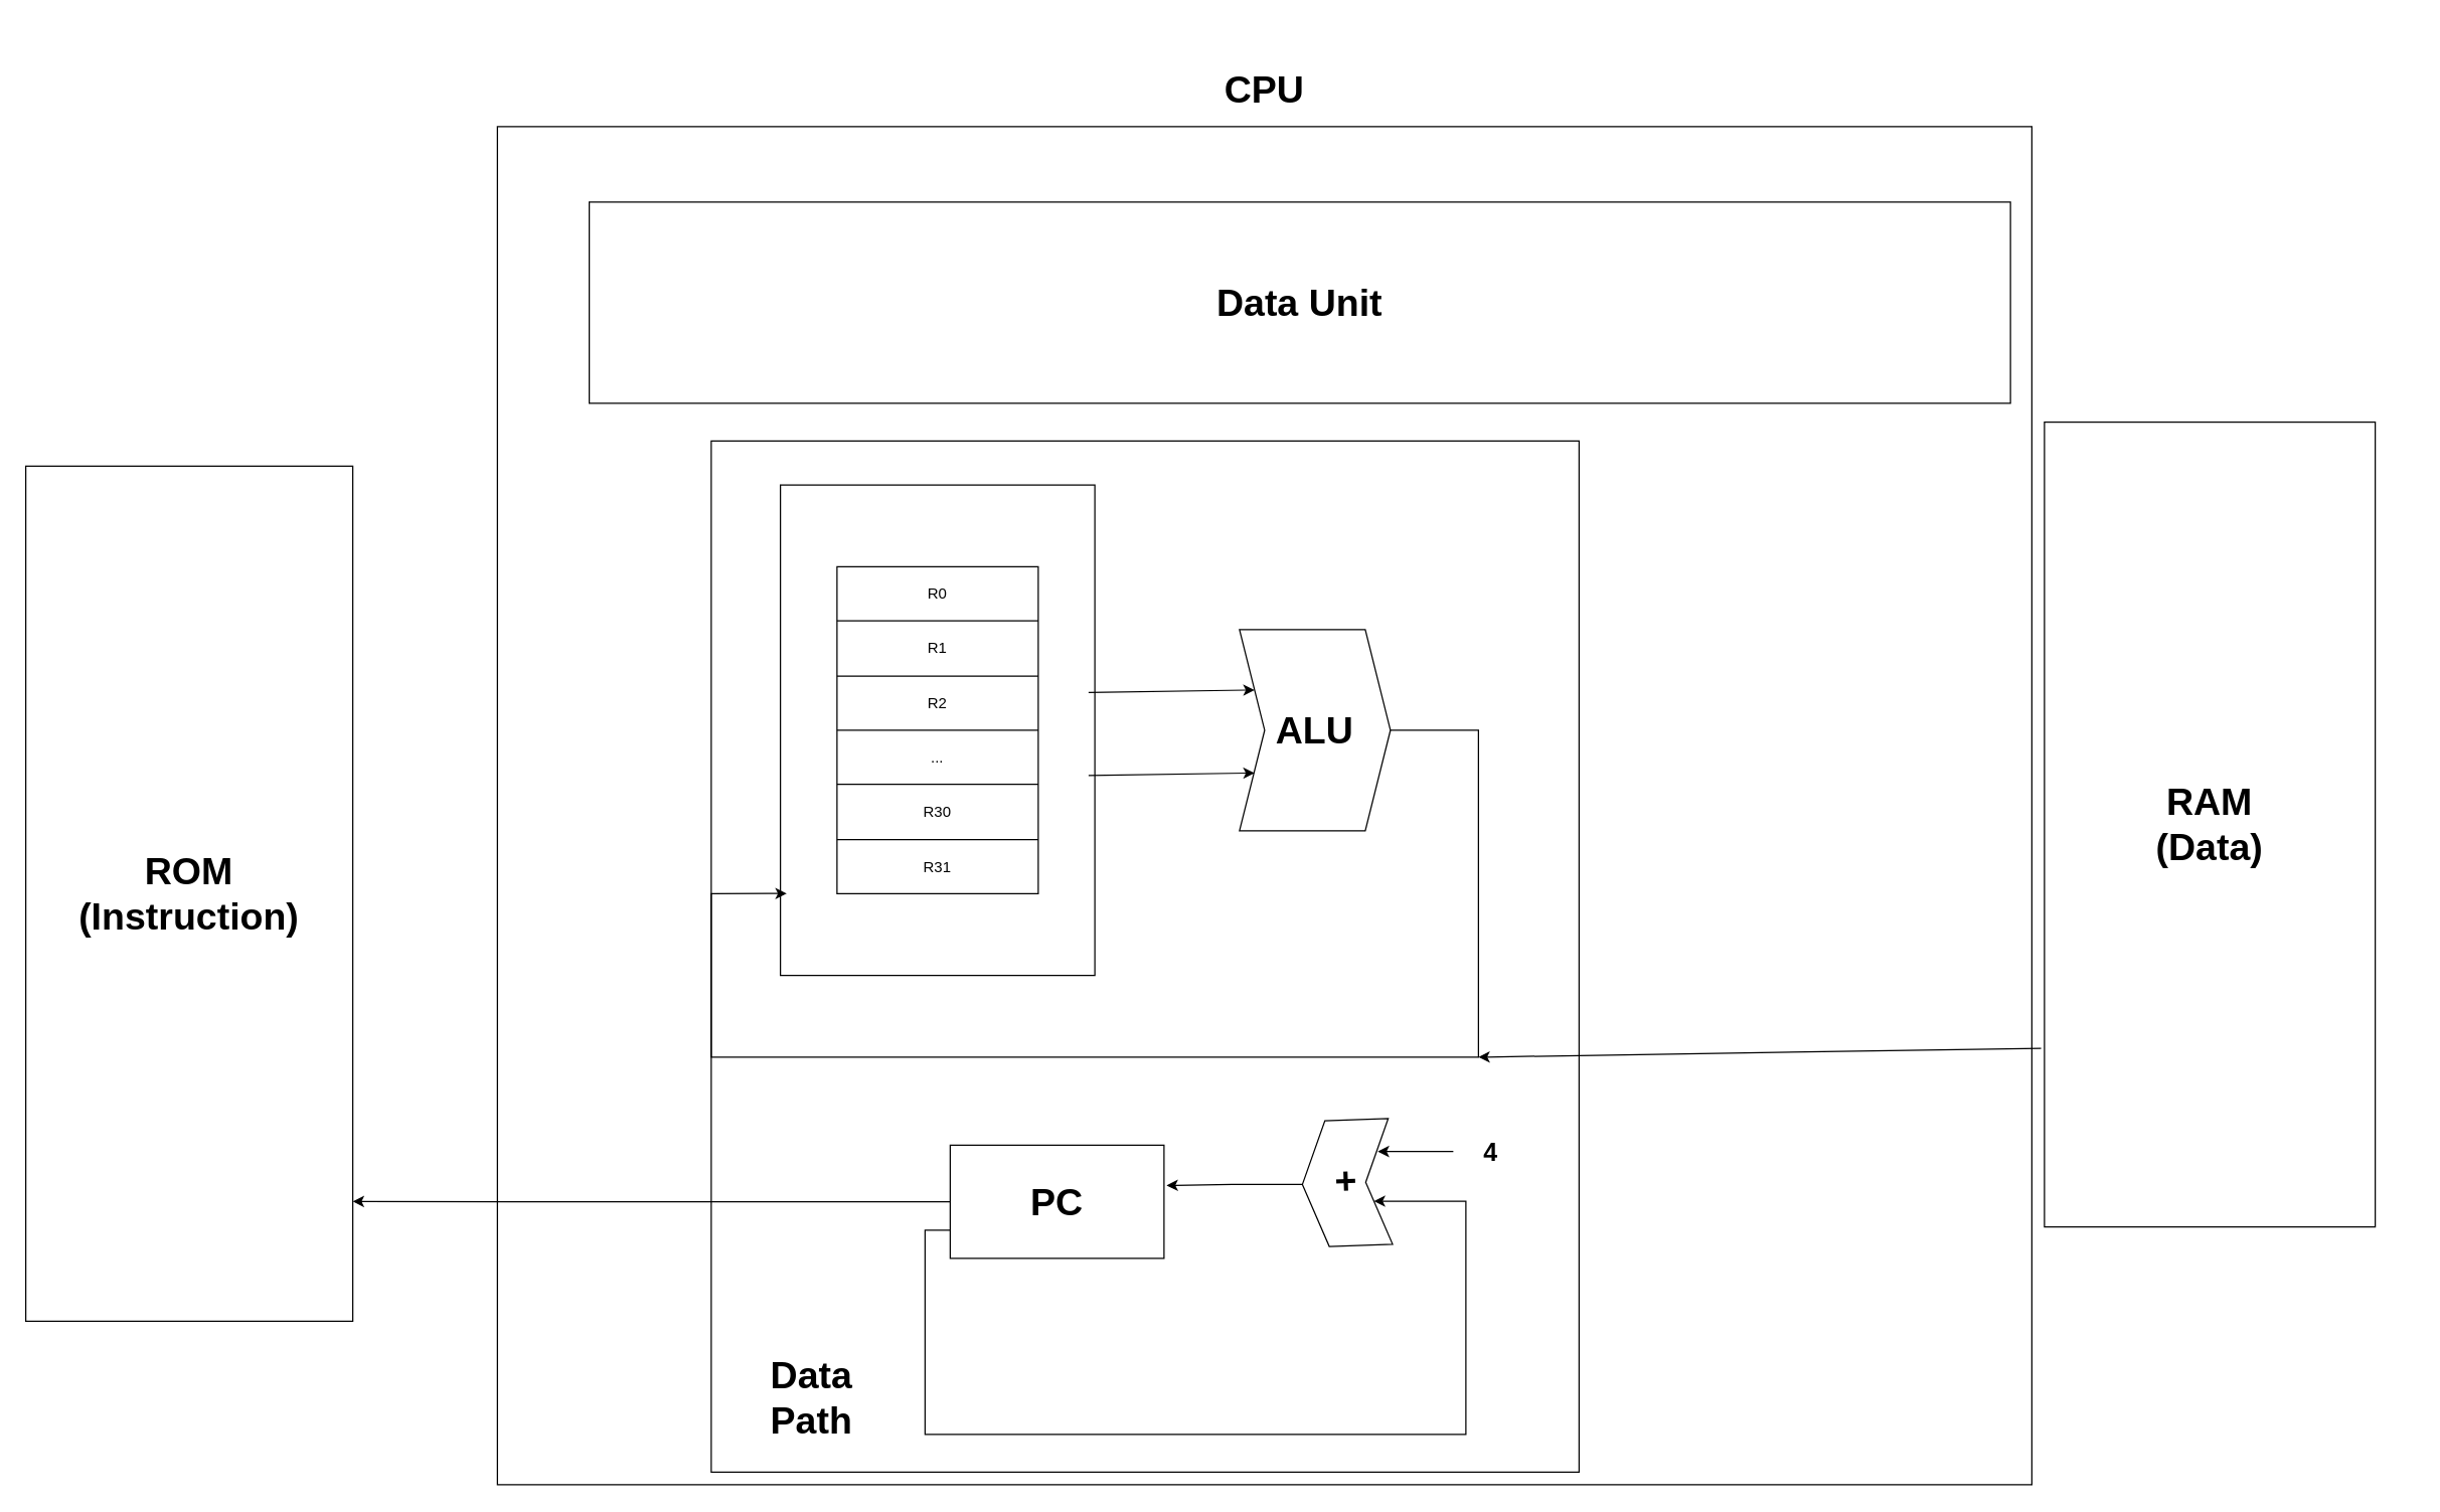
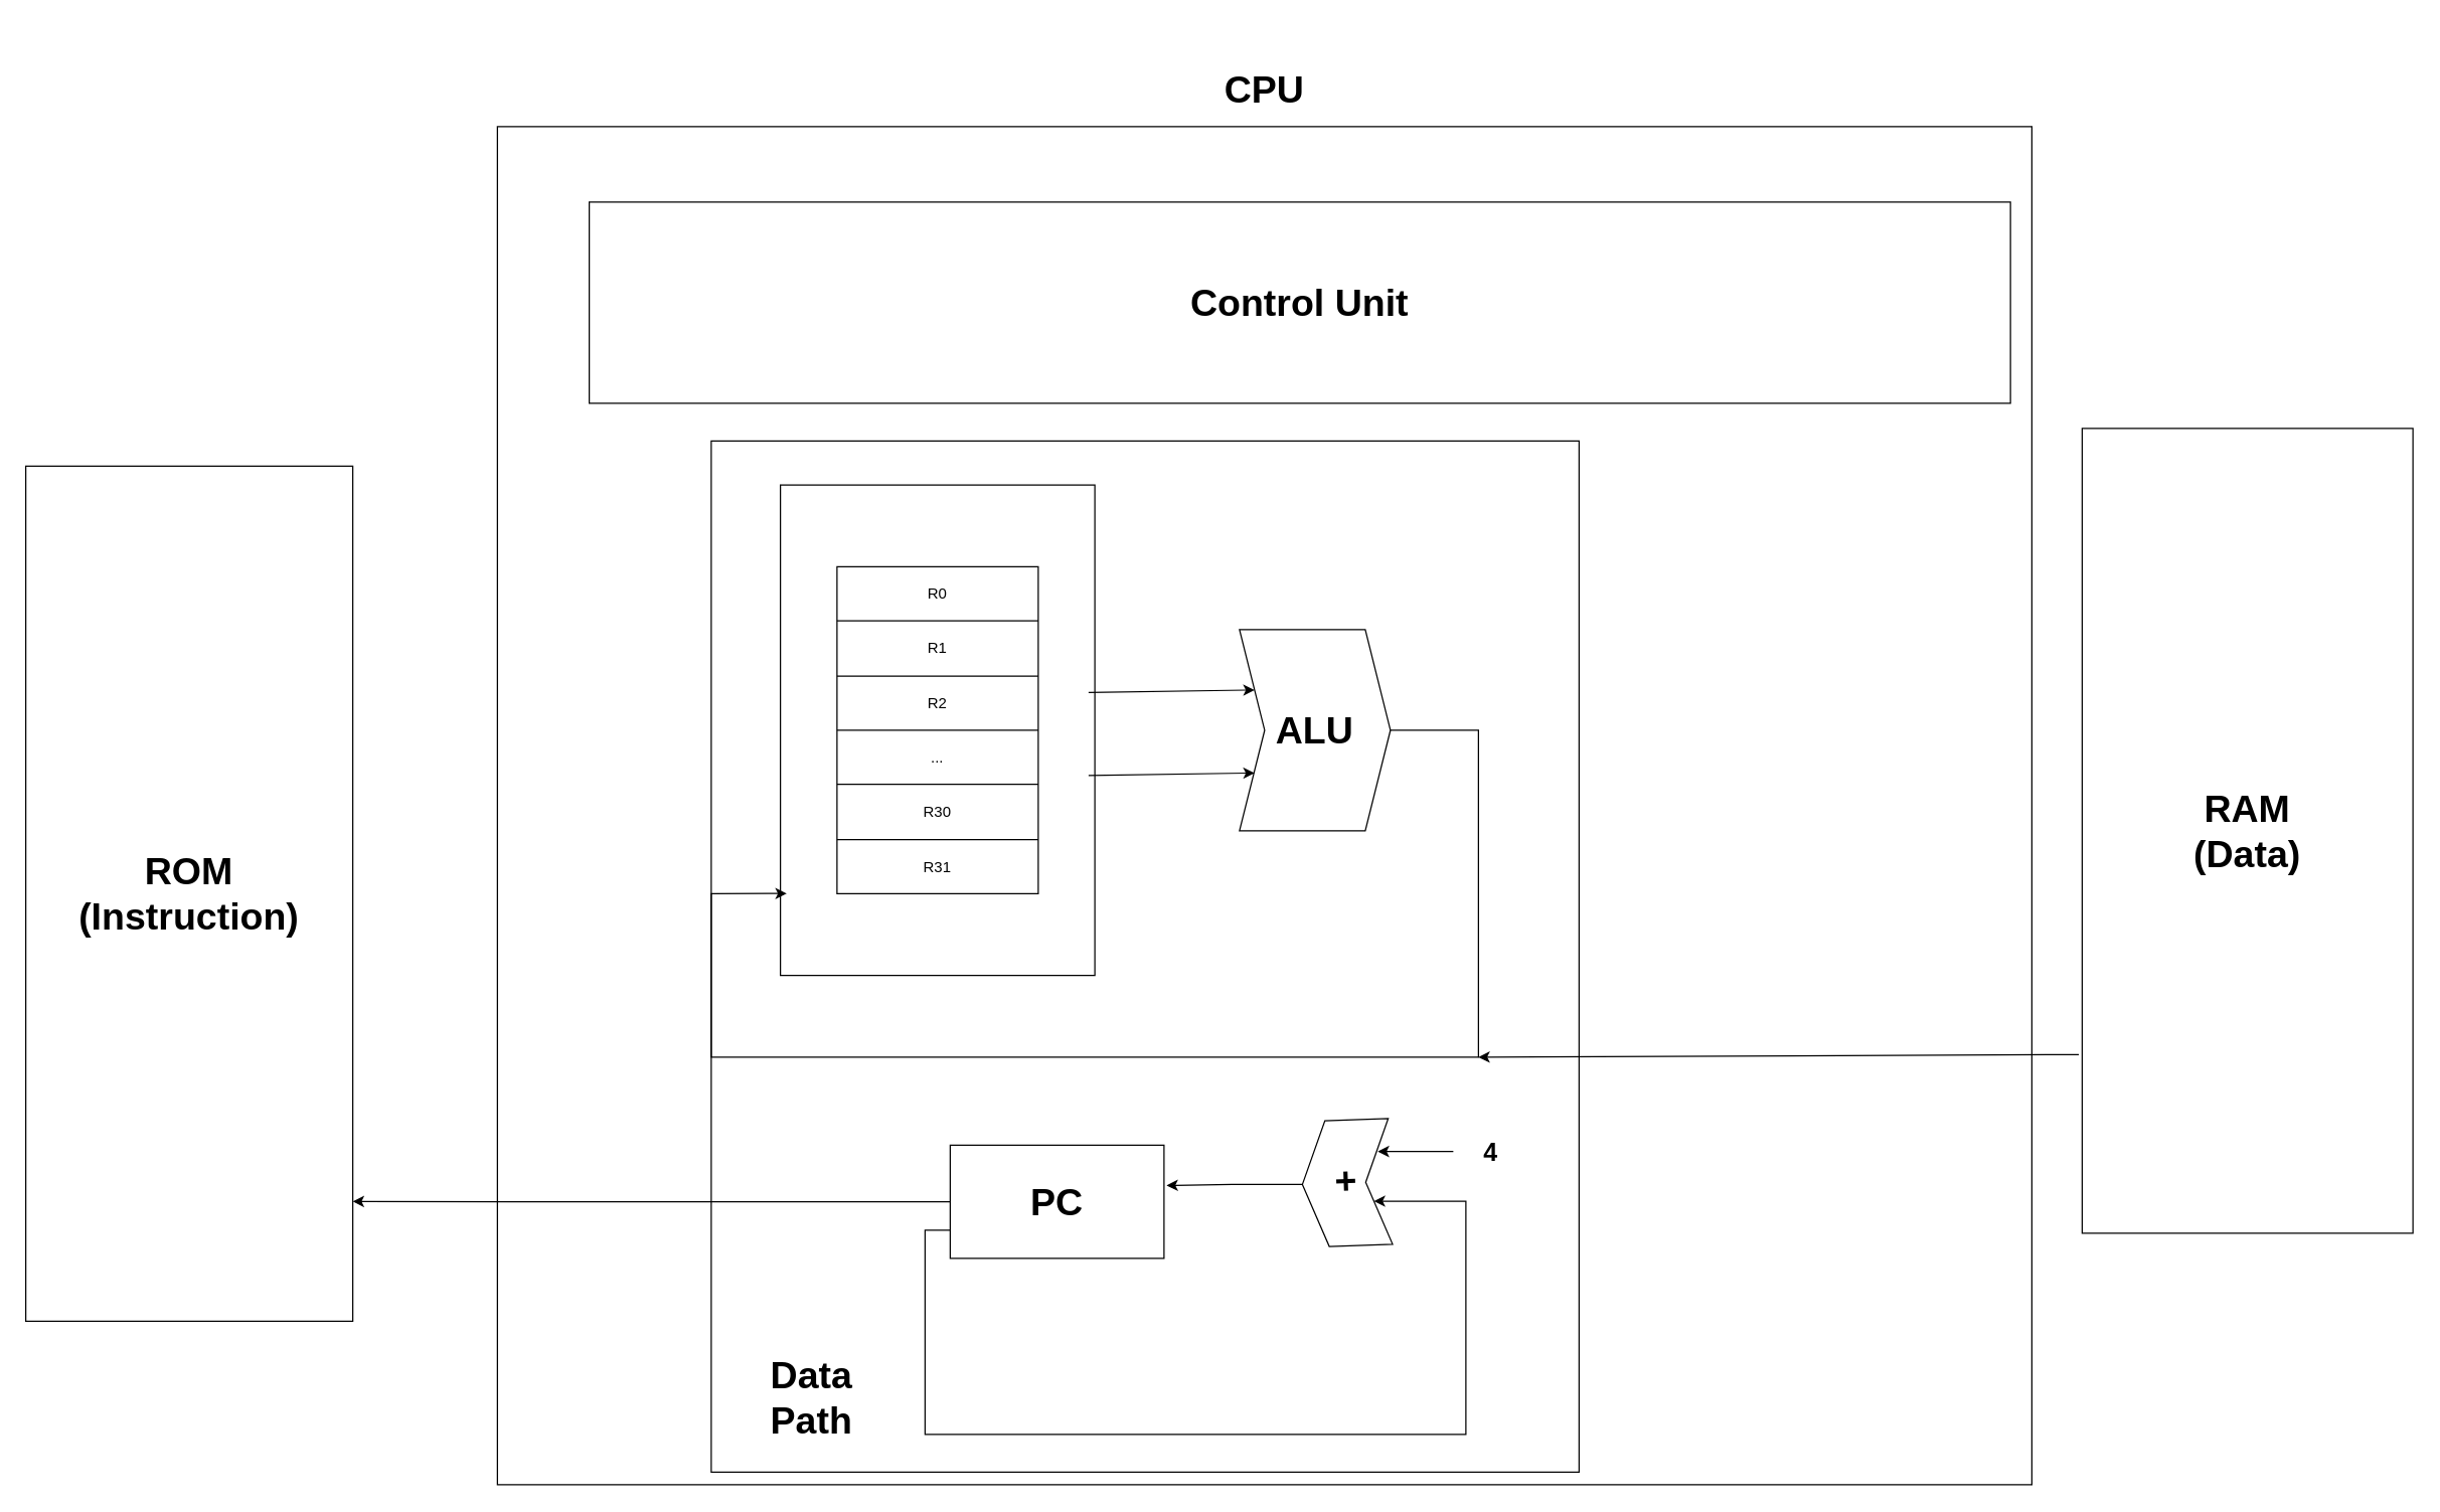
  <mxCell id="0" />
  <mxCell id="1" parent="0" />
  <mxCell id="2" value="" style="rounded=0;whiteSpace=wrap;html=1;" vertex="1" parent="1"><mxGeometry x="395" y="100" width="1220" height="1080" as="geometry" /></mxCell>
  <mxCell id="3" value="" style="rounded=0;whiteSpace=wrap;html=1;" vertex="1" parent="1"><mxGeometry x="565" y="350" width="690" height="820" as="geometry" /></mxCell>
  <mxCell id="4" value="" style="rounded=0;whiteSpace=wrap;html=1;" vertex="1" parent="1"><mxGeometry x="620" y="385" width="250" height="390" as="geometry" /></mxCell>
  <mxCell id="5" value="" style="shape=table;startSize=0;container=1;collapsible=0;childLayout=tableLayout;" vertex="1" parent="1"><mxGeometry x="665" y="450" width="160" height="260" as="geometry" /></mxCell>
  <mxCell id="6" value="" style="shape=tableRow;horizontal=0;startSize=0;swimlaneHead=0;swimlaneBody=0;strokeColor=inherit;top=0;left=0;bottom=0;right=0;collapsible=0;dropTarget=0;fillColor=none;points=[[0,0.5],[1,0.5]];portConstraint=eastwest;" vertex="1" parent="5"><mxGeometry width="160" height="43" as="geometry" /></mxCell>
  <mxCell id="7" value="R0" style="shape=partialRectangle;html=1;whiteSpace=wrap;connectable=0;strokeColor=inherit;overflow=hidden;fillColor=none;top=0;left=0;bottom=0;right=0;pointerEvents=1;" vertex="1" parent="6"><mxGeometry width="160" height="43" as="geometry"><mxRectangle width="160" height="43" as="alternateBounds" /></mxGeometry></mxCell>
  <mxCell id="8" value="" style="shape=tableRow;horizontal=0;startSize=0;swimlaneHead=0;swimlaneBody=0;strokeColor=inherit;top=0;left=0;bottom=0;right=0;collapsible=0;dropTarget=0;fillColor=none;points=[[0,0.5],[1,0.5]];portConstraint=eastwest;" vertex="1" parent="5"><mxGeometry y="43" width="160" height="44" as="geometry" /></mxCell>
  <mxCell id="9" value="R1" style="shape=partialRectangle;html=1;whiteSpace=wrap;connectable=0;strokeColor=inherit;overflow=hidden;fillColor=none;top=0;left=0;bottom=0;right=0;pointerEvents=1;" vertex="1" parent="8"><mxGeometry width="160" height="44" as="geometry"><mxRectangle width="160" height="44" as="alternateBounds" /></mxGeometry></mxCell>
  <mxCell id="10" value="" style="shape=tableRow;horizontal=0;startSize=0;swimlaneHead=0;swimlaneBody=0;strokeColor=inherit;top=0;left=0;bottom=0;right=0;collapsible=0;dropTarget=0;fillColor=none;points=[[0,0.5],[1,0.5]];portConstraint=eastwest;" vertex="1" parent="5"><mxGeometry y="87" width="160" height="43" as="geometry" /></mxCell>
  <mxCell id="11" value="R2" style="shape=partialRectangle;html=1;whiteSpace=wrap;connectable=0;strokeColor=inherit;overflow=hidden;fillColor=none;top=0;left=0;bottom=0;right=0;pointerEvents=1;" vertex="1" parent="10"><mxGeometry width="160" height="43" as="geometry"><mxRectangle width="160" height="43" as="alternateBounds" /></mxGeometry></mxCell>
  <mxCell id="12" value="" style="shape=tableRow;horizontal=0;startSize=0;swimlaneHead=0;swimlaneBody=0;strokeColor=inherit;top=0;left=0;bottom=0;right=0;collapsible=0;dropTarget=0;fillColor=none;points=[[0,0.5],[1,0.5]];portConstraint=eastwest;" vertex="1" parent="5"><mxGeometry y="130" width="160" height="43" as="geometry" /></mxCell>
  <mxCell id="13" value="..." style="shape=partialRectangle;html=1;whiteSpace=wrap;connectable=0;strokeColor=inherit;overflow=hidden;fillColor=none;top=0;left=0;bottom=0;right=0;pointerEvents=1;" vertex="1" parent="12"><mxGeometry width="160" height="43" as="geometry"><mxRectangle width="160" height="43" as="alternateBounds" /></mxGeometry></mxCell>
  <mxCell id="14" value="" style="shape=tableRow;horizontal=0;startSize=0;swimlaneHead=0;swimlaneBody=0;strokeColor=inherit;top=0;left=0;bottom=0;right=0;collapsible=0;dropTarget=0;fillColor=none;points=[[0,0.5],[1,0.5]];portConstraint=eastwest;" vertex="1" parent="5"><mxGeometry y="173" width="160" height="44" as="geometry" /></mxCell>
  <mxCell id="15" value="R30" style="shape=partialRectangle;html=1;whiteSpace=wrap;connectable=0;strokeColor=inherit;overflow=hidden;fillColor=none;top=0;left=0;bottom=0;right=0;pointerEvents=1;" vertex="1" parent="14"><mxGeometry width="160" height="44" as="geometry"><mxRectangle width="160" height="44" as="alternateBounds" /></mxGeometry></mxCell>
  <mxCell id="16" value="" style="shape=tableRow;horizontal=0;startSize=0;swimlaneHead=0;swimlaneBody=0;strokeColor=inherit;top=0;left=0;bottom=0;right=0;collapsible=0;dropTarget=0;fillColor=none;points=[[0,0.5],[1,0.5]];portConstraint=eastwest;" vertex="1" parent="5"><mxGeometry y="217" width="160" height="43" as="geometry" /></mxCell>
  <mxCell id="17" value="R31" style="shape=partialRectangle;html=1;whiteSpace=wrap;connectable=0;strokeColor=inherit;overflow=hidden;fillColor=none;top=0;left=0;bottom=0;right=0;pointerEvents=1;" vertex="1" parent="16"><mxGeometry width="160" height="43" as="geometry"><mxRectangle width="160" height="43" as="alternateBounds" /></mxGeometry></mxCell>
  <mxCell id="18" style="edgeStyle=orthogonalEdgeStyle;rounded=0;orthogonalLoop=1;jettySize=auto;html=1;exitX=0;exitY=0.75;exitDx=0;exitDy=0;entryX=0;entryY=0.25;entryDx=0;entryDy=0;" edge="1" parent="1" source="19" target="24"><mxGeometry relative="1" as="geometry"><Array as="points"><mxPoint y="978" x="735" /><mxPoint y="1140" x="735" /><mxPoint x="1165" y="1140" /><mxPoint x="1165" y="955" /></Array></mxGeometry></mxCell>
  <mxCell id="19" value="PC" style="rounded=0;whiteSpace=wrap;html=1;fontStyle=1;fontSize=30;" vertex="1" parent="1"><mxGeometry x="755" y="910" width="170" height="90" as="geometry" /></mxCell>
  <mxCell id="20" value="ALU" style="shape=step;perimeter=stepPerimeter;whiteSpace=wrap;html=1;fixedSize=1;fontStyle=1;fontSize=30;" vertex="1" parent="1"><mxGeometry x="985" y="500" width="120" height="160" as="geometry" /></mxCell>
  <mxCell id="21" value="" style="endArrow=classic;html=1;rounded=0;exitX=0.98;exitY=0.423;exitDx=0;exitDy=0;exitPerimeter=0;entryX=0;entryY=0.25;entryDx=0;entryDy=0;" edge="1" parent="1" source="4" target="20"><mxGeometry width="50" height="50" relative="1" as="geometry"><mxPoint x="875" y="550" as="sourcePoint" /><mxPoint x="925" y="500" as="targetPoint" /></mxGeometry></mxCell>
  <mxCell id="22" value="" style="endArrow=classic;html=1;rounded=0;exitX=0.98;exitY=0.423;exitDx=0;exitDy=0;exitPerimeter=0;entryX=0;entryY=0.25;entryDx=0;entryDy=0;" edge="1" parent="1"><mxGeometry width="50" height="50" relative="1" as="geometry"><mxPoint x="865" y="616" as="sourcePoint" /><mxPoint x="997" y="614" as="targetPoint" /></mxGeometry></mxCell>
  <mxCell id="23" style="edgeStyle=orthogonalEdgeStyle;rounded=0;orthogonalLoop=1;jettySize=auto;html=1;entryX=0.02;entryY=0.833;entryDx=0;entryDy=0;entryPerimeter=0;" edge="1" parent="1" source="20" target="4"><mxGeometry relative="1" as="geometry"><Array as="points"><mxPoint x="1175" y="580" /><mxPoint x="1175" y="840" /><mxPoint x="565" y="840" /><mxPoint x="565" y="710" /></Array></mxGeometry></mxCell>
  <mxCell id="24" value="+" style="shape=step;perimeter=stepPerimeter;whiteSpace=wrap;html=1;fixedSize=1;rotation=-182;size=19.64;fontStyle=1;fontSize=30;" vertex="1" parent="1"><mxGeometry x="1035" y="890" width="70" height="100" as="geometry" /></mxCell>
  <mxCell id="25" value="ROM&lt;div&gt;(Instruction)&lt;/div&gt;" style="rounded=0;whiteSpace=wrap;html=1;fontStyle=1;fontSize=30;" vertex="1" parent="1"><mxGeometry x="20" y="370" width="260" height="680" as="geometry" /></mxCell>
  <mxCell id="26" style="edgeStyle=orthogonalEdgeStyle;rounded=0;orthogonalLoop=1;jettySize=auto;html=1;entryX=1;entryY=0.86;entryDx=0;entryDy=0;entryPerimeter=0;" edge="1" parent="1" source="19" target="25"><mxGeometry relative="1" as="geometry" /></mxCell>
- <mxCell id="27" value="RAM&lt;div&gt;(Data)&lt;/div&gt;" style="rounded=0;whiteSpace=wrap;html=1;fontStyle=1;fontSize=30;" vertex="1" parent="1"><mxGeometry x="1625" y="335" width="263" height="640" as="geometry" /></mxCell>
+ <mxCell id="27" value="RAM&lt;div&gt;(Data)&lt;/div&gt;" style="rounded=0;whiteSpace=wrap;html=1;fontStyle=1;fontSize=30;" vertex="1" parent="1"><mxGeometry x="1655" y="340" width="263" height="640" as="geometry" /></mxCell>
  <mxCell id="28" style="edgeStyle=orthogonalEdgeStyle;rounded=0;orthogonalLoop=1;jettySize=auto;html=1;exitX=1;exitY=0.5;exitDx=0;exitDy=0;entryX=1.012;entryY=0.356;entryDx=0;entryDy=0;entryPerimeter=0;" edge="1" parent="1" source="24" target="19"><mxGeometry relative="1" as="geometry" /></mxCell>
  <mxCell id="29" value="&lt;b&gt;4&lt;/b&gt;" style="text;html=1;align=center;verticalAlign=middle;whiteSpace=wrap;rounded=0;fontSize=20;" vertex="1" parent="1"><mxGeometry x="1155" y="900" width="60" height="30" as="geometry" /></mxCell>
  <mxCell id="30" style="edgeStyle=orthogonalEdgeStyle;rounded=0;orthogonalLoop=1;jettySize=auto;html=1;exitX=0;exitY=0.5;exitDx=0;exitDy=0;" edge="1" parent="1" source="29"><mxGeometry relative="1" as="geometry"><mxPoint x="1095" y="915" as="targetPoint" /></mxGeometry></mxCell>
- <mxCell id="31" value="Data Unit" style="rounded=0;whiteSpace=wrap;html=1;fontStyle=1;fontSize=30;" vertex="1" parent="1"><mxGeometry x="468" y="160" width="1130" height="160" as="geometry" /></mxCell>
+ <mxCell id="31" value="Control Unit" style="rounded=0;whiteSpace=wrap;html=1;fontStyle=1;fontSize=30;" vertex="1" parent="1"><mxGeometry x="468" y="160" width="1130" height="160" as="geometry" /></mxCell>
  <mxCell id="32" value="" style="endArrow=classic;html=1;rounded=0;exitX=-0.01;exitY=0.778;exitDx=0;exitDy=0;exitPerimeter=0;" edge="1" parent="1" source="27"><mxGeometry width="50" height="50" relative="1" as="geometry"><mxPoint x="1325" y="830" as="sourcePoint" /><mxPoint x="1175" y="840" as="targetPoint" /></mxGeometry></mxCell>
  <mxCell id="33" value="Data Path" style="text;html=1;align=center;verticalAlign=middle;whiteSpace=wrap;rounded=0;fontStyle=1;fontSize=30;" vertex="1" parent="1"><mxGeometry x="590" y="1061" width="110" height="99" as="geometry" /></mxCell>
  <mxCell id="34" value="CPU" style="text;html=1;align=center;verticalAlign=middle;whiteSpace=wrap;rounded=0;fontStyle=1;fontSize=30;" vertex="1" parent="1"><mxGeometry x="845" y="20" width="320" height="100" as="geometry" /></mxCell>
